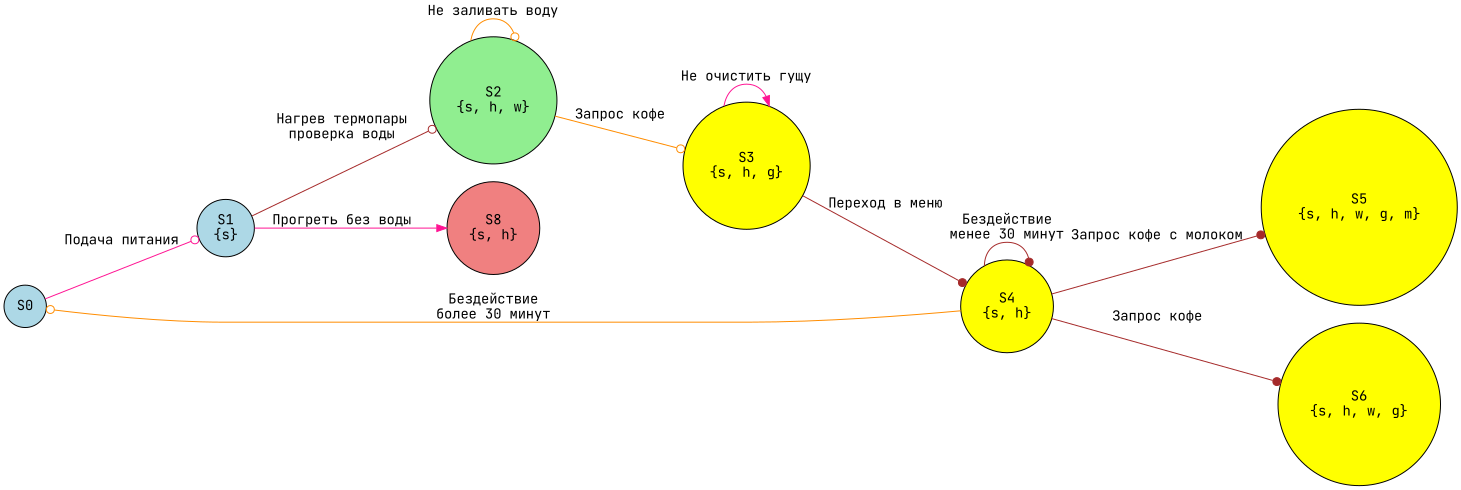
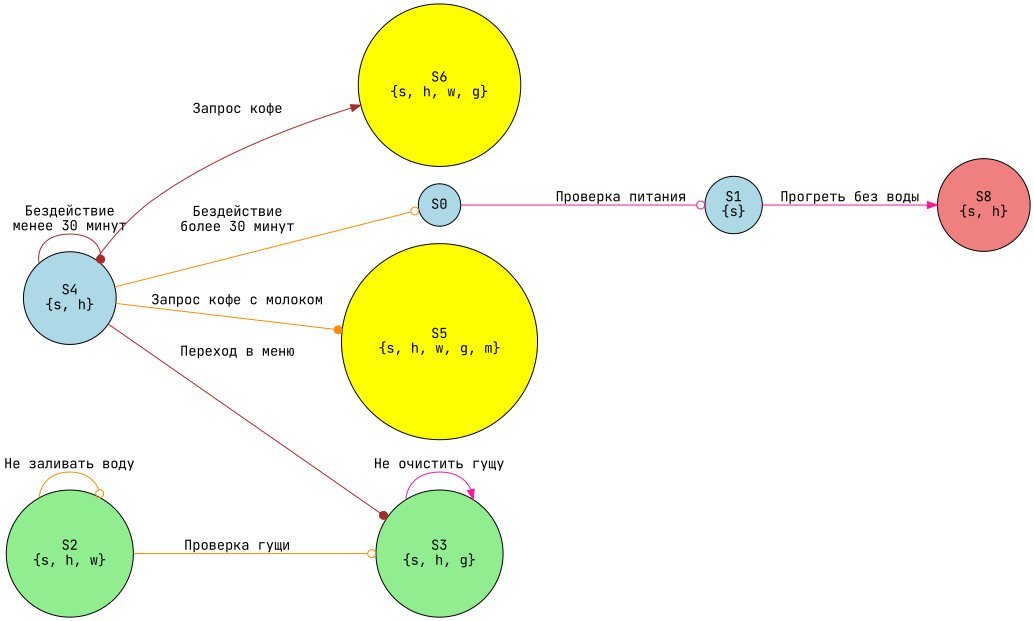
  digraph {
    fontname="JetBrains Mono"
    rankdir=LR
    node [fillcolor=lightblue fontname="JetBrains Mono" shape=circle style=filled]
    edge [arrowhead=odot color=brown fontname="JetBrains Mono"]
    n1 [label="S0\n"]
    n2 [label="S1\n{s}"]
    n3 [fillcolor=lightgreen label="S2\n{s, h, w}"]
    n4 [fillcolor=lightcoral label="S8\n{s, h}"]
-   n5 [fillcolor=yellow label="S3\n{s, h, g}"]
-   n6 [fillcolor=yellow label="S4\n{s, h}"]
+   n5 [fillcolor=lightgreen label="S3\n{s, h, g}"]
+   n6 [label="S4\n{s, h}"]
    n7 [fillcolor=yellow label="S5\n{s, h, w, g, m}"]
    n8 [fillcolor=yellow label="S6\n{s, h, w, g}"]
-   n1 -> n2 [color=deeppink label="Подача питания"]
-   n2 -> n3 [label="Нагрев термопары\nпроверка воды"]
+   n1 -> n2 [color=deeppink label="Проверка питания"]
    n2 -> n4 [arrowhead=normal color=deeppink label="Прогреть без воды"]
    n3 -> n3 [color=darkorange label="Не заливать воду"]
-   n3 -> n5 [color=darkorange label="Запрос кофе"]
+   n3 -> n5 [color=darkorange label="Проверка гущи"]
    n5 -> n5 [arrowhead=normal color=deeppink label="Не очистить гущу"]
-   n5 -> n6 [arrowhead=dot label="Переход в меню"]
+   n6 -> n5 [arrowhead=dot label="Переход в меню"]
    n6 -> n1 [color=darkorange label="Бездействие\nболее 30 минут"]
    n6 -> n6 [arrowhead=dot label="Бездействие\nменее 30 минут"]
-   n6 -> n7 [arrowhead=dot label="Запрос кофе c молоком"]
-   n6 -> n8 [arrowhead=dot label="Запрос кофе"]
+   n6 -> n7 [arrowhead=dot color=darkorange label="Запрос кофе c молоком"]
+   n6 -> n8 [arrowhead=normal label="Запрос кофе"]
  }
